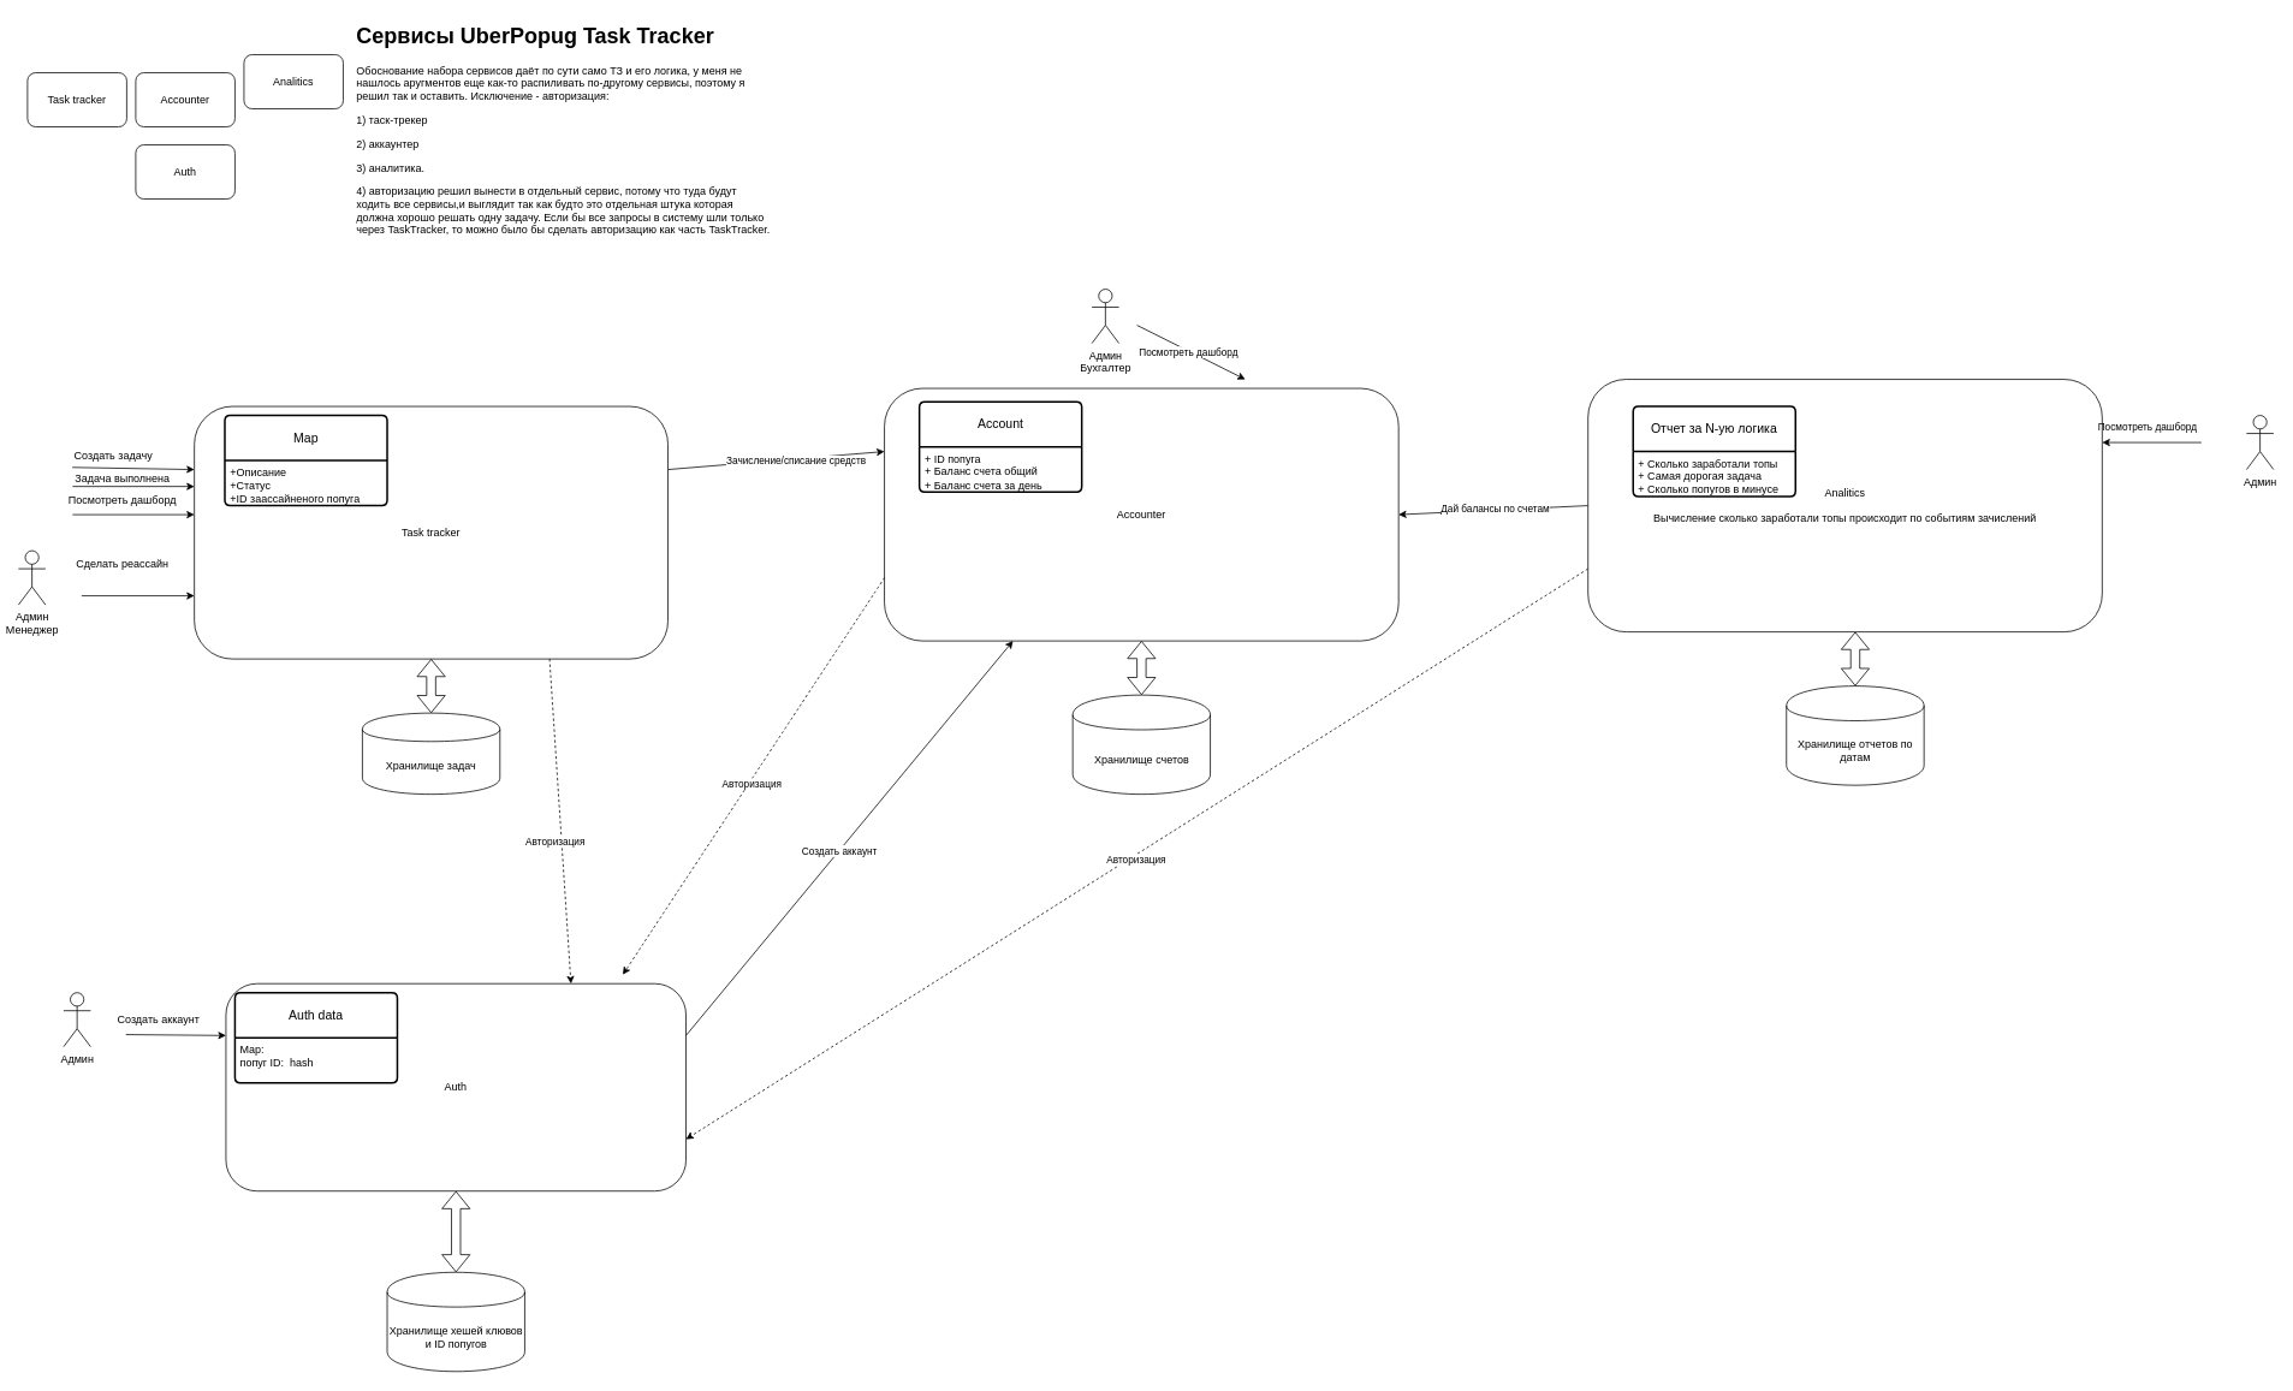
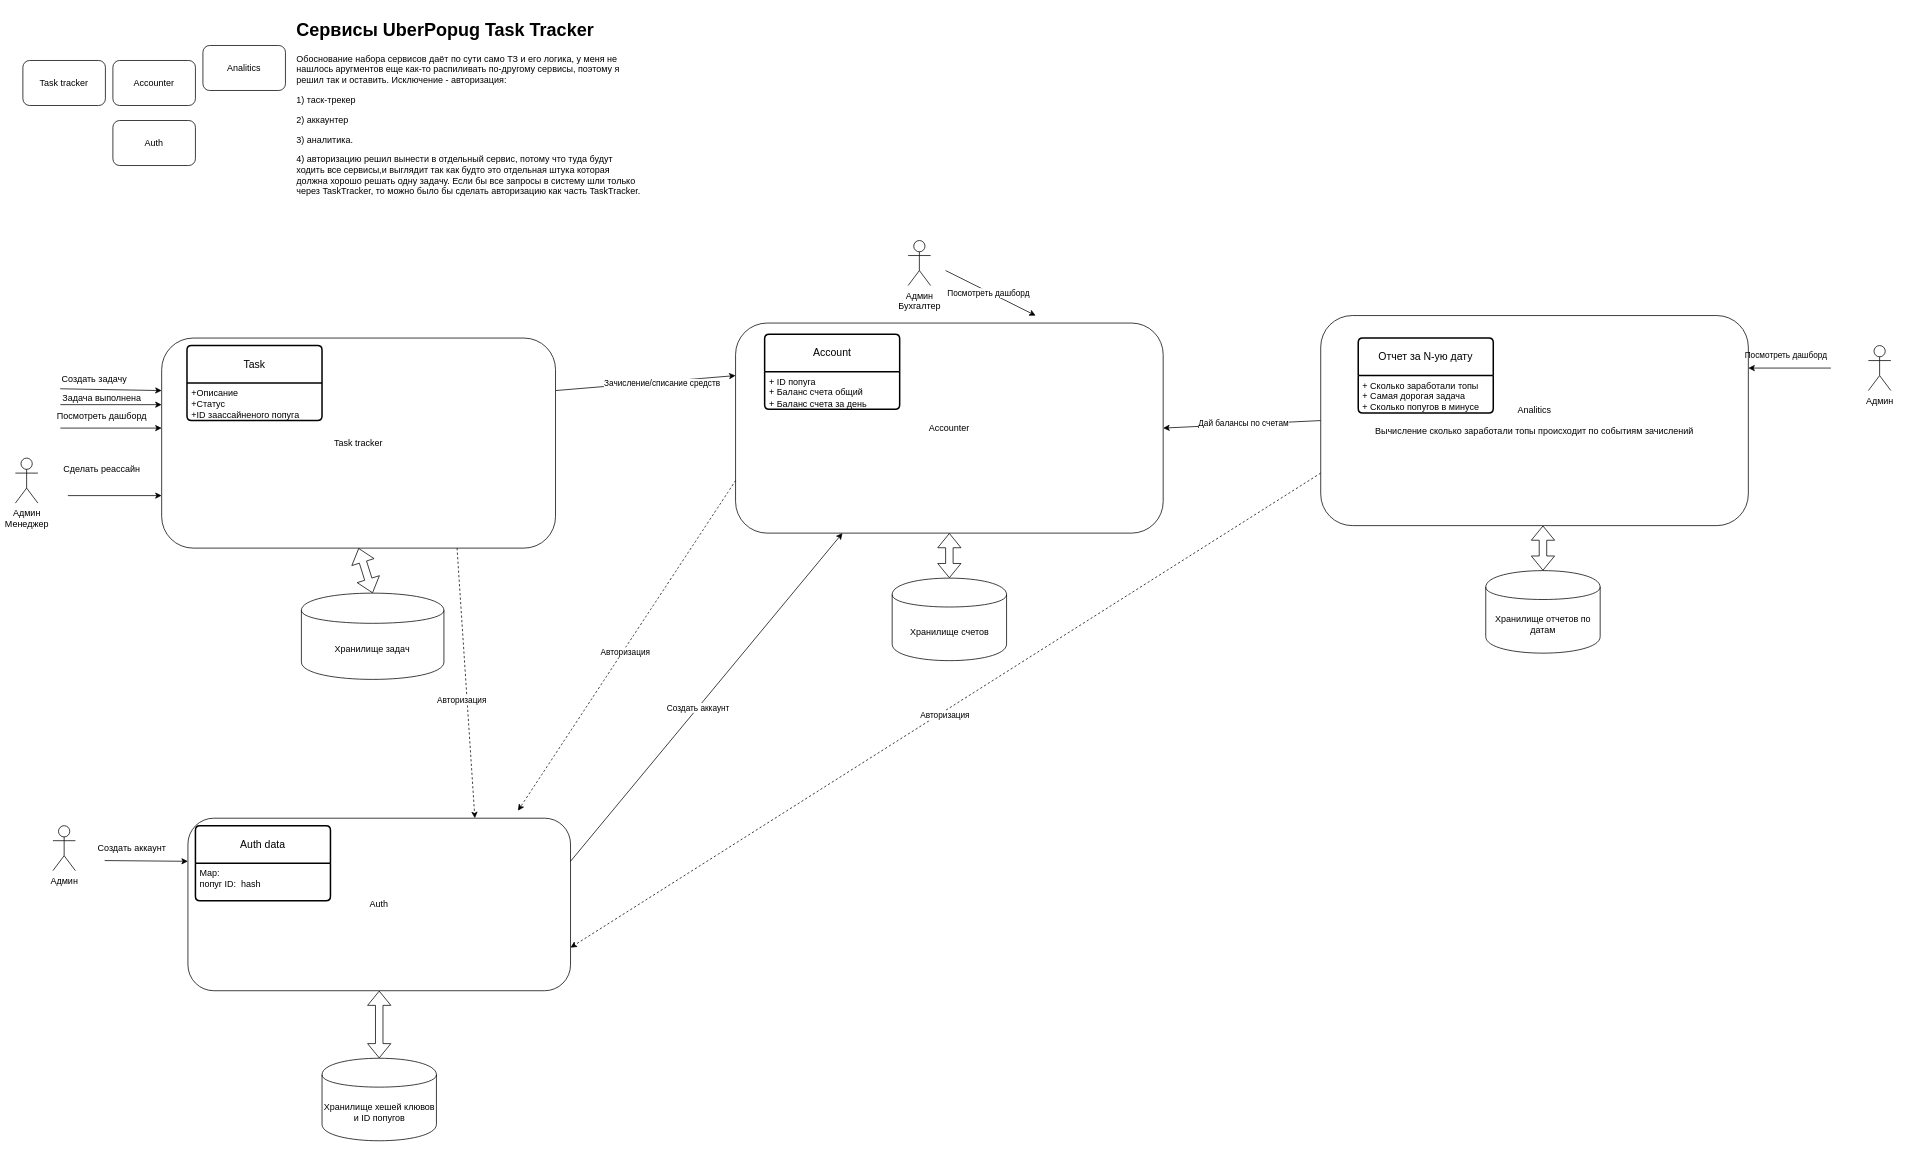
  <mxCell id="0" />
  <mxCell id="1" parent="0" />
  <mxCell id="2" value="Accounter" style="rounded=1;whiteSpace=wrap;html=1;" vertex="1" parent="1"><mxGeometry x="980" y="430" width="570" height="280" as="geometry" /></mxCell>
  <mxCell id="3" value="&lt;h1&gt;Сервисы UberPopug Task Tracker&lt;/h1&gt;&lt;p&gt;Обоснование набора сервисов даёт по сути само ТЗ и его логика, у меня не нашлось аругментов еще как-то распиливать по-другому сервисы, поэтому я решил так и оставить. Исключение - авторизация:&lt;/p&gt;&lt;p&gt;1) таск-трекер&lt;/p&gt;&lt;p&gt;2) аккаунтер&lt;/p&gt;&lt;p&gt;3) аналитика.&amp;nbsp;&lt;/p&gt;&lt;p&gt;&lt;span style=&quot;background-color: initial;&quot;&gt;4) авторизацию решил вынести в отдельный сервис, потому что туда будут ходить все сервисы,&lt;/span&gt;&lt;span style=&quot;background-color: initial;&quot;&gt;и выглядит так как будто это отдельная штука которая должна хорошо решать одну задачу. Если бы все запросы в систему шли только через TaskTracker, то можно было бы сделать авторизацию как часть TaskTracker.&lt;/span&gt;&lt;/p&gt;" style="text;html=1;strokeColor=none;fillColor=none;spacing=5;spacingTop=-20;whiteSpace=wrap;overflow=hidden;rounded=0;" vertex="1" parent="1"><mxGeometry x="390" y="20" width="470" height="360" as="geometry" /></mxCell>
  <mxCell id="4" style="rounded=0;orthogonalLoop=1;jettySize=auto;html=1;exitX=1;exitY=0.25;exitDx=0;exitDy=0;entryX=0;entryY=0.25;entryDx=0;entryDy=0;" edge="1" parent="1" source="8" target="2"><mxGeometry relative="1" as="geometry" /></mxCell>
  <mxCell id="5" value="Зачисление/списание средств" style="edgeLabel;html=1;align=center;verticalAlign=middle;resizable=0;points=[];" vertex="1" connectable="0" parent="4"><mxGeometry x="0.186" y="-2" relative="1" as="geometry"><mxPoint x="-1" as="offset" /></mxGeometry></mxCell>
  <mxCell id="6" style="rounded=0;orthogonalLoop=1;jettySize=auto;html=1;exitX=0.75;exitY=1;exitDx=0;exitDy=0;entryX=0.75;entryY=0;entryDx=0;entryDy=0;elbow=vertical;dashed=1;" edge="1" parent="1" source="8" target="11"><mxGeometry relative="1" as="geometry" /></mxCell>
  <mxCell id="7" value="Авторизация" style="edgeLabel;html=1;align=center;verticalAlign=middle;resizable=0;points=[];" vertex="1" connectable="0" parent="6"><mxGeometry x="0.116" y="-7" relative="1" as="geometry"><mxPoint y="1" as="offset" /></mxGeometry></mxCell>
  <mxCell id="8" value="Task tracker" style="rounded=1;whiteSpace=wrap;html=1;" vertex="1" parent="1"><mxGeometry x="215" y="450" width="525" height="280" as="geometry" /></mxCell>
  <mxCell id="9" value="Accounter" style="rounded=1;whiteSpace=wrap;html=1;" vertex="1" parent="1"><mxGeometry x="150" y="80" width="110" height="60" as="geometry" /></mxCell>
  <mxCell id="10" value="Analitics" style="rounded=1;whiteSpace=wrap;html=1;" vertex="1" parent="1"><mxGeometry x="270" y="60" width="110" height="60" as="geometry" /></mxCell>
  <mxCell id="11" value="Auth" style="rounded=1;whiteSpace=wrap;html=1;" vertex="1" parent="1"><mxGeometry x="250" y="1090" width="510" height="230" as="geometry" /></mxCell>
  <mxCell id="12" value="" style="endArrow=classic;html=1;rounded=0;entryX=0;entryY=0.25;entryDx=0;entryDy=0;exitX=0.075;exitY=0.087;exitDx=0;exitDy=0;exitPerimeter=0;" edge="1" parent="1" source="33" target="8"><mxGeometry width="50" height="50" relative="1" as="geometry"><mxPoint x="80" y="510" as="sourcePoint" /><mxPoint x="200" y="465" as="targetPoint" /></mxGeometry></mxCell>
  <mxCell id="13" value="Создать задачу" style="text;html=1;align=center;verticalAlign=middle;resizable=0;points=[];autosize=1;strokeColor=none;fillColor=none;" vertex="1" parent="1"><mxGeometry x="70" y="490" width="110" height="30" as="geometry" /></mxCell>
  <mxCell id="14" value="" style="endArrow=classic;html=1;rounded=0;entryX=0;entryY=0.75;entryDx=0;entryDy=0;" edge="1" parent="1" target="8"><mxGeometry width="50" height="50" relative="1" as="geometry"><mxPoint x="90" y="660" as="sourcePoint" /><mxPoint x="190" y="550" as="targetPoint" /></mxGeometry></mxCell>
  <mxCell id="15" value="Сделать реассайн" style="text;html=1;align=center;verticalAlign=middle;resizable=0;points=[];autosize=1;strokeColor=none;fillColor=none;" vertex="1" parent="1"><mxGeometry x="70" y="610" width="130" height="30" as="geometry" /></mxCell>
- <mxCell id="16" value="Map" style="swimlane;childLayout=stackLayout;horizontal=1;startSize=50;horizontalStack=0;rounded=1;fontSize=14;fontStyle=0;strokeWidth=2;resizeParent=0;resizeLast=1;shadow=0;dashed=0;align=center;arcSize=4;whiteSpace=wrap;html=1;" vertex="1" parent="1"><mxGeometry x="248.75" y="460" width="180" height="100" as="geometry" /></mxCell>
+ <mxCell id="16" value="Task" style="swimlane;childLayout=stackLayout;horizontal=1;startSize=50;horizontalStack=0;rounded=1;fontSize=14;fontStyle=0;strokeWidth=2;resizeParent=0;resizeLast=1;shadow=0;dashed=0;align=center;arcSize=4;whiteSpace=wrap;html=1;" vertex="1" parent="1"><mxGeometry x="248.75" y="460" width="180" height="100" as="geometry" /></mxCell>
  <mxCell id="17" value="+Описание&lt;br&gt;+Статус&lt;br&gt;+ID заассайненого попуга" style="align=left;strokeColor=none;fillColor=none;spacingLeft=4;fontSize=12;verticalAlign=top;resizable=0;rotatable=0;part=1;html=1;" vertex="1" parent="16"><mxGeometry y="50" width="180" height="50" as="geometry" /></mxCell>
- <mxCell id="18" value="Хранилище задач" style="shape=cylinder;whiteSpace=wrap;html=1;boundedLbl=1;backgroundOutline=1;" vertex="1" parent="1"><mxGeometry x="401.25" y="790" width="152.5" height="90" as="geometry" /></mxCell>
+ <mxCell id="18" value="Хранилище задач" style="shape=cylinder;whiteSpace=wrap;html=1;boundedLbl=1;backgroundOutline=1;" vertex="1" parent="1"><mxGeometry x="401.25" y="790" width="190" height="115" as="geometry" /></mxCell>
  <mxCell id="19" value="Админ&lt;br&gt;Менеджер" style="shape=umlActor;verticalLabelPosition=bottom;verticalAlign=top;html=1;outlineConnect=0;" vertex="1" parent="1"><mxGeometry x="20" y="610" width="30" height="60" as="geometry" /></mxCell>
  <mxCell id="20" value="" style="shape=flexArrow;endArrow=classic;startArrow=classic;html=1;rounded=0;exitX=0.5;exitY=0;exitDx=0;exitDy=0;entryX=0.5;entryY=1;entryDx=0;entryDy=0;" edge="1" parent="1" source="18" target="8"><mxGeometry width="100" height="100" relative="1" as="geometry"><mxPoint x="476.97" y="790" as="sourcePoint" /><mxPoint x="530" y="750" as="targetPoint" /></mxGeometry></mxCell>
  <mxCell id="21" value="Админ" style="shape=umlActor;verticalLabelPosition=bottom;verticalAlign=top;html=1;outlineConnect=0;" vertex="1" parent="1"><mxGeometry x="70" y="1100" width="30" height="60" as="geometry" /></mxCell>
  <mxCell id="22" value="" style="endArrow=classic;html=1;rounded=0;entryX=0;entryY=0.25;entryDx=0;entryDy=0;exitX=0.173;exitY=1.05;exitDx=0;exitDy=0;exitPerimeter=0;" edge="1" parent="1" source="23" target="11"><mxGeometry width="50" height="50" relative="1" as="geometry"><mxPoint x="130" y="1150" as="sourcePoint" /><mxPoint x="250" y="1149.33" as="targetPoint" /></mxGeometry></mxCell>
  <mxCell id="23" value="Создать аккаунт" style="text;html=1;align=center;verticalAlign=middle;resizable=0;points=[];autosize=1;strokeColor=none;fillColor=none;" vertex="1" parent="1"><mxGeometry x="120" y="1115" width="110" height="30" as="geometry" /></mxCell>
  <mxCell id="24" value="Хранилище хешей клювов&lt;br&gt;и ID попугов" style="shape=cylinder;whiteSpace=wrap;html=1;boundedLbl=1;backgroundOutline=1;" vertex="1" parent="1"><mxGeometry x="428.75" y="1410" width="152.5" height="110" as="geometry" /></mxCell>
  <mxCell id="25" value="" style="shape=flexArrow;endArrow=classic;startArrow=classic;html=1;rounded=0;exitX=0.5;exitY=0;exitDx=0;exitDy=0;entryX=0.5;entryY=1;entryDx=0;entryDy=0;" edge="1" parent="1" source="24" target="11"><mxGeometry width="100" height="100" relative="1" as="geometry"><mxPoint x="460.07" y="1300" as="sourcePoint" /><mxPoint x="490" y="1260" as="targetPoint" /></mxGeometry></mxCell>
  <mxCell id="26" value="Task tracker" style="rounded=1;whiteSpace=wrap;html=1;" vertex="1" parent="1"><mxGeometry x="30" y="80" width="110" height="60" as="geometry" /></mxCell>
  <mxCell id="27" value="Auth" style="rounded=1;whiteSpace=wrap;html=1;" vertex="1" parent="1"><mxGeometry x="150" y="160" width="110" height="60" as="geometry" /></mxCell>
  <mxCell id="28" value="Хранилище счетов" style="shape=cylinder;whiteSpace=wrap;html=1;boundedLbl=1;backgroundOutline=1;" vertex="1" parent="1"><mxGeometry x="1188.75" y="770" width="152.5" height="110" as="geometry" /></mxCell>
  <mxCell id="29" value="" style="shape=flexArrow;endArrow=classic;startArrow=classic;html=1;rounded=0;exitX=0.5;exitY=0;exitDx=0;exitDy=0;entryX=0.5;entryY=1;entryDx=0;entryDy=0;" edge="1" parent="1" source="28" target="2"><mxGeometry width="100" height="100" relative="1" as="geometry"><mxPoint x="1290" y="790" as="sourcePoint" /><mxPoint x="1200" y="770" as="targetPoint" /></mxGeometry></mxCell>
  <mxCell id="30" value="Auth data" style="swimlane;childLayout=stackLayout;horizontal=1;startSize=50;horizontalStack=0;rounded=1;fontSize=14;fontStyle=0;strokeWidth=2;resizeParent=0;resizeLast=1;shadow=0;dashed=0;align=center;arcSize=4;whiteSpace=wrap;html=1;" vertex="1" parent="1"><mxGeometry x="260" y="1100" width="180" height="100" as="geometry" /></mxCell>
  <mxCell id="31" value="Map:&lt;br&gt;попуг ID:&amp;nbsp; hash" style="align=left;strokeColor=none;fillColor=none;spacingLeft=4;fontSize=12;verticalAlign=top;resizable=0;rotatable=0;part=1;html=1;" vertex="1" parent="30"><mxGeometry y="50" width="180" height="50" as="geometry" /></mxCell>
  <mxCell id="32" value="" style="endArrow=classic;html=1;rounded=0;entryX=0;entryY=0.25;entryDx=0;entryDy=0;" edge="1" parent="1"><mxGeometry width="50" height="50" relative="1" as="geometry"><mxPoint x="80" y="538.75" as="sourcePoint" /><mxPoint x="215" y="538.75" as="targetPoint" /></mxGeometry></mxCell>
  <mxCell id="33" value="Задача выполнена" style="text;html=1;align=center;verticalAlign=middle;resizable=0;points=[];autosize=1;strokeColor=none;fillColor=none;" vertex="1" parent="1"><mxGeometry x="70" y="515" width="130" height="30" as="geometry" /></mxCell>
  <mxCell id="34" value="" style="endArrow=classic;html=1;rounded=0;entryX=0;entryY=0.25;entryDx=0;entryDy=0;" edge="1" parent="1"><mxGeometry width="50" height="50" relative="1" as="geometry"><mxPoint x="80" y="570" as="sourcePoint" /><mxPoint x="215" y="570" as="targetPoint" /></mxGeometry></mxCell>
  <mxCell id="35" value="Посмотреть дашборд" style="text;html=1;align=center;verticalAlign=middle;resizable=0;points=[];autosize=1;strokeColor=none;fillColor=none;" vertex="1" parent="1"><mxGeometry x="65" y="540" width="140" height="30" as="geometry" /></mxCell>
  <mxCell id="36" value="Account" style="swimlane;childLayout=stackLayout;horizontal=1;startSize=50;horizontalStack=0;rounded=1;fontSize=14;fontStyle=0;strokeWidth=2;resizeParent=0;resizeLast=1;shadow=0;dashed=0;align=center;arcSize=4;whiteSpace=wrap;html=1;" vertex="1" parent="1"><mxGeometry x="1018.75" y="445" width="180" height="100" as="geometry" /></mxCell>
  <mxCell id="37" value="+ ID попуга&lt;br&gt;+ Баланс счета общий&lt;br&gt;+ Баланс счета за день" style="align=left;strokeColor=none;fillColor=none;spacingLeft=4;fontSize=12;verticalAlign=top;resizable=0;rotatable=0;part=1;html=1;" vertex="1" parent="36"><mxGeometry y="50" width="180" height="50" as="geometry" /></mxCell>
  <mxCell id="38" style="shape=connector;rounded=0;orthogonalLoop=1;jettySize=auto;html=1;exitX=0;exitY=0.75;exitDx=0;exitDy=0;entryX=1;entryY=0.75;entryDx=0;entryDy=0;labelBackgroundColor=default;strokeColor=default;fontFamily=Helvetica;fontSize=11;fontColor=default;endArrow=classic;dashed=1;" edge="1" parent="1" source="42" target="11"><mxGeometry relative="1" as="geometry" /></mxCell>
  <mxCell id="39" value="Авторизация" style="edgeLabel;html=1;align=center;verticalAlign=middle;resizable=0;points=[];fontSize=11;fontFamily=Helvetica;fontColor=default;" vertex="1" connectable="0" parent="38"><mxGeometry x="0.005" y="5" relative="1" as="geometry"><mxPoint x="-1" as="offset" /></mxGeometry></mxCell>
  <mxCell id="40" style="edgeStyle=none;shape=connector;rounded=0;orthogonalLoop=1;jettySize=auto;html=1;exitX=0;exitY=0.5;exitDx=0;exitDy=0;entryX=1;entryY=0.5;entryDx=0;entryDy=0;labelBackgroundColor=default;strokeColor=default;fontFamily=Helvetica;fontSize=11;fontColor=default;endArrow=classic;" edge="1" parent="1" source="42" target="2"><mxGeometry relative="1" as="geometry" /></mxCell>
  <mxCell id="41" value="Дай балансы по счетам" style="edgeLabel;html=1;align=center;verticalAlign=middle;resizable=0;points=[];fontSize=11;fontFamily=Helvetica;fontColor=default;" vertex="1" connectable="0" parent="40"><mxGeometry x="-0.011" y="-1" relative="1" as="geometry"><mxPoint as="offset" /></mxGeometry></mxCell>
  <mxCell id="42" value="Analitics&lt;br&gt;&lt;br&gt;Вычисление сколько заработали топы происходит по событиям зачислений" style="rounded=1;whiteSpace=wrap;html=1;" vertex="1" parent="1"><mxGeometry x="1760" y="420" width="570" height="280" as="geometry" /></mxCell>
  <mxCell id="43" value="Хранилище отчетов по датам" style="shape=cylinder;whiteSpace=wrap;html=1;boundedLbl=1;backgroundOutline=1;" vertex="1" parent="1"><mxGeometry x="1980" y="760" width="152.5" height="110" as="geometry" /></mxCell>
  <mxCell id="44" value="" style="shape=flexArrow;endArrow=classic;startArrow=classic;html=1;rounded=0;exitX=0.5;exitY=0;exitDx=0;exitDy=0;entryX=0.5;entryY=1;entryDx=0;entryDy=0;" edge="1" source="43" parent="1"><mxGeometry width="100" height="100" relative="1" as="geometry"><mxPoint x="2081.25" y="780" as="sourcePoint" /><mxPoint x="2056.25" y="700" as="targetPoint" /></mxGeometry></mxCell>
  <mxCell id="45" value="" style="endArrow=classic;html=1;rounded=0;exitX=1;exitY=0.25;exitDx=0;exitDy=0;entryX=0.25;entryY=1;entryDx=0;entryDy=0;" edge="1" parent="1" source="11" target="2"><mxGeometry width="50" height="50" relative="1" as="geometry"><mxPoint x="1120" y="970" as="sourcePoint" /><mxPoint x="1170" y="920" as="targetPoint" /></mxGeometry></mxCell>
  <mxCell id="46" value="Создать аккаунт" style="edgeLabel;html=1;align=center;verticalAlign=middle;resizable=0;points=[];" vertex="1" connectable="0" parent="45"><mxGeometry x="-0.065" relative="1" as="geometry"><mxPoint as="offset" /></mxGeometry></mxCell>
  <mxCell id="47" value="" style="endArrow=classic;html=1;rounded=0;labelBackgroundColor=default;strokeColor=default;fontFamily=Helvetica;fontSize=11;fontColor=default;shape=connector;curved=1;exitX=0;exitY=0.75;exitDx=0;exitDy=0;dashed=1;" edge="1" parent="1" source="2"><mxGeometry width="50" height="50" relative="1" as="geometry"><mxPoint x="960" y="920" as="sourcePoint" /><mxPoint x="690" y="1080" as="targetPoint" /></mxGeometry></mxCell>
  <mxCell id="48" value="Авторизация" style="edgeLabel;html=1;align=center;verticalAlign=middle;resizable=0;points=[];fontSize=11;fontFamily=Helvetica;fontColor=default;" vertex="1" connectable="0" parent="47"><mxGeometry x="0.034" y="3" relative="1" as="geometry"><mxPoint as="offset" /></mxGeometry></mxCell>
  <mxCell id="49" value="Админ" style="shape=umlActor;verticalLabelPosition=bottom;verticalAlign=top;html=1;outlineConnect=0;" vertex="1" parent="1"><mxGeometry x="2490" y="460" width="30" height="60" as="geometry" /></mxCell>
  <mxCell id="50" value="" style="endArrow=classic;html=1;rounded=0;labelBackgroundColor=default;strokeColor=default;fontFamily=Helvetica;fontSize=11;fontColor=default;shape=connector;entryX=1;entryY=0.25;entryDx=0;entryDy=0;" edge="1" parent="1" target="42"><mxGeometry width="50" height="50" relative="1" as="geometry"><mxPoint x="2440" y="490" as="sourcePoint" /><mxPoint x="1670" y="890" as="targetPoint" /></mxGeometry></mxCell>
  <mxCell id="51" value="Посмотреть дашборд" style="text;html=1;align=center;verticalAlign=middle;resizable=0;points=[];autosize=1;strokeColor=none;fillColor=none;fontSize=11;fontFamily=Helvetica;fontColor=default;" vertex="1" parent="1"><mxGeometry x="2315" y="458" width="130" height="30" as="geometry" /></mxCell>
  <mxCell id="52" value="Админ&lt;br&gt;Бухгалтер" style="shape=umlActor;verticalLabelPosition=bottom;verticalAlign=top;html=1;outlineConnect=0;" vertex="1" parent="1"><mxGeometry x="1210" y="320" width="30" height="60" as="geometry" /></mxCell>
  <mxCell id="53" value="" style="endArrow=classic;html=1;rounded=0;labelBackgroundColor=default;strokeColor=default;fontFamily=Helvetica;fontSize=11;fontColor=default;shape=connector;" edge="1" parent="1"><mxGeometry width="50" height="50" relative="1" as="geometry"><mxPoint x="1260" y="360" as="sourcePoint" /><mxPoint x="1380" y="420" as="targetPoint" /></mxGeometry></mxCell>
  <mxCell id="54" value="Посмотреть дашборд" style="edgeLabel;html=1;align=center;verticalAlign=middle;resizable=0;points=[];fontSize=11;fontFamily=Helvetica;fontColor=default;" vertex="1" connectable="0" parent="53"><mxGeometry x="-0.046" y="-2" relative="1" as="geometry"><mxPoint y="-1" as="offset" /></mxGeometry></mxCell>
- <mxCell id="55" value="Отчет за N-ую логика" style="swimlane;childLayout=stackLayout;horizontal=1;startSize=50;horizontalStack=0;rounded=1;fontSize=14;fontStyle=0;strokeWidth=2;resizeParent=0;resizeLast=1;shadow=0;dashed=0;align=center;arcSize=4;whiteSpace=wrap;html=1;" vertex="1" parent="1"><mxGeometry x="1810" y="450" width="180" height="100" as="geometry" /></mxCell>
+ <mxCell id="55" value="Отчет за N-ую дату" style="swimlane;childLayout=stackLayout;horizontal=1;startSize=50;horizontalStack=0;rounded=1;fontSize=14;fontStyle=0;strokeWidth=2;resizeParent=0;resizeLast=1;shadow=0;dashed=0;align=center;arcSize=4;whiteSpace=wrap;html=1;" vertex="1" parent="1"><mxGeometry x="1810" y="450" width="180" height="100" as="geometry" /></mxCell>
  <mxCell id="56" value="+ Сколько заработали топы&lt;br&gt;+ Самая дорогая задача&lt;br&gt;+ Сколько попугов в минусе" style="align=left;strokeColor=none;fillColor=none;spacingLeft=4;fontSize=12;verticalAlign=top;resizable=0;rotatable=0;part=1;html=1;" vertex="1" parent="55"><mxGeometry y="50" width="180" height="50" as="geometry" /></mxCell>
